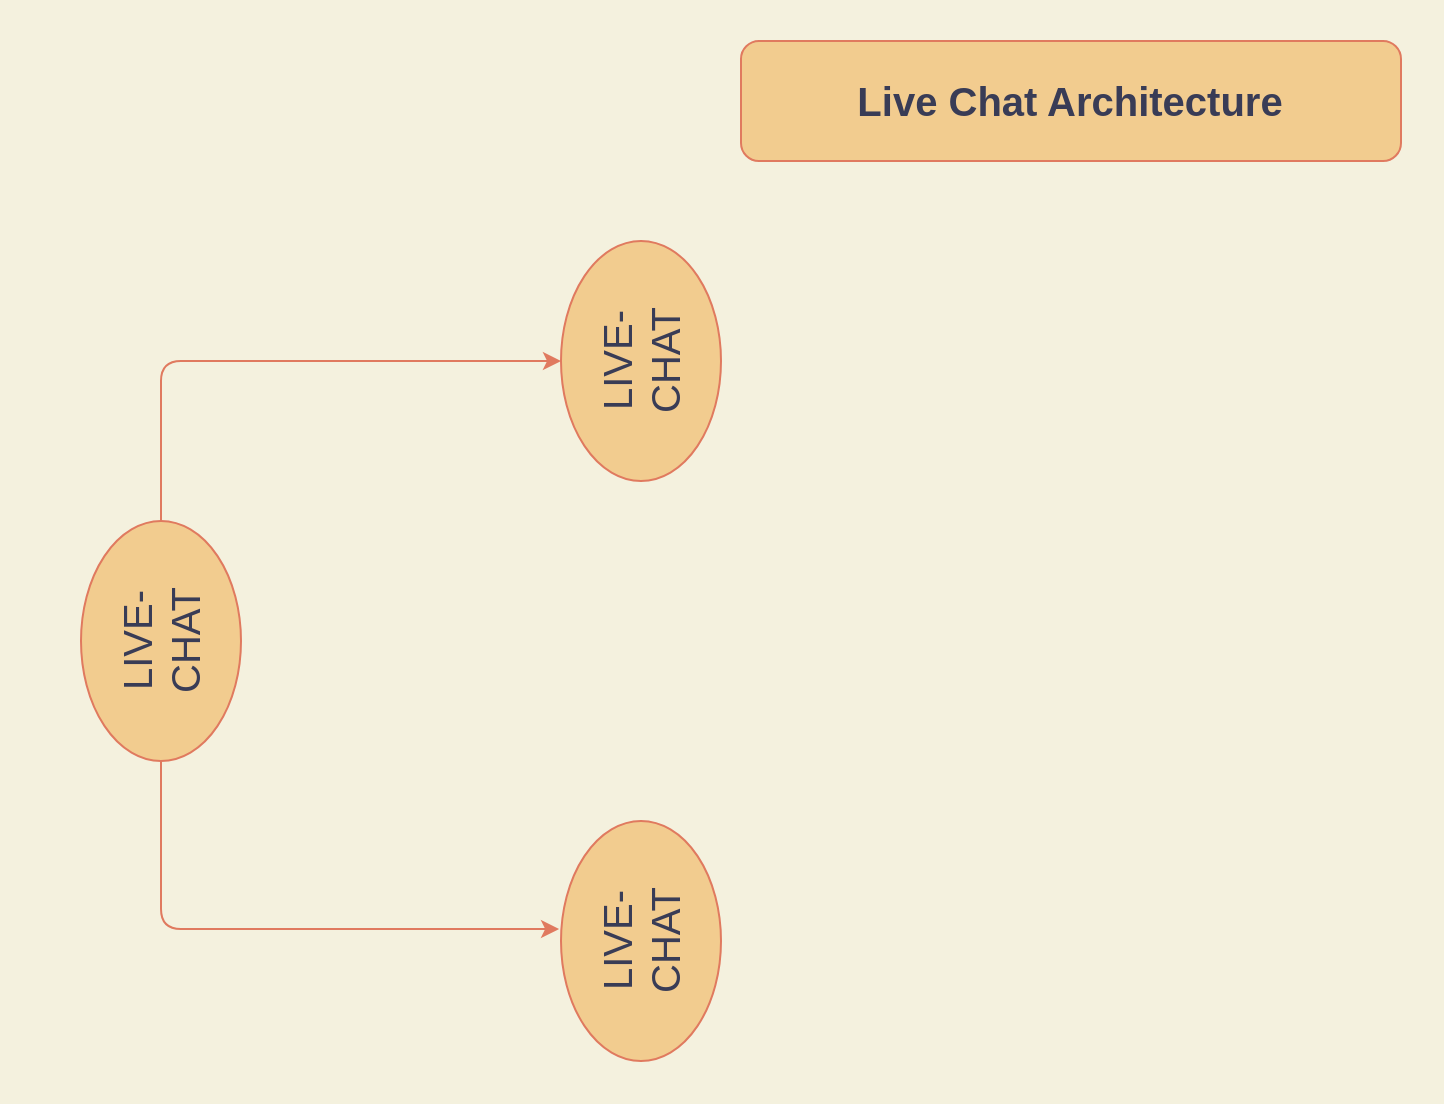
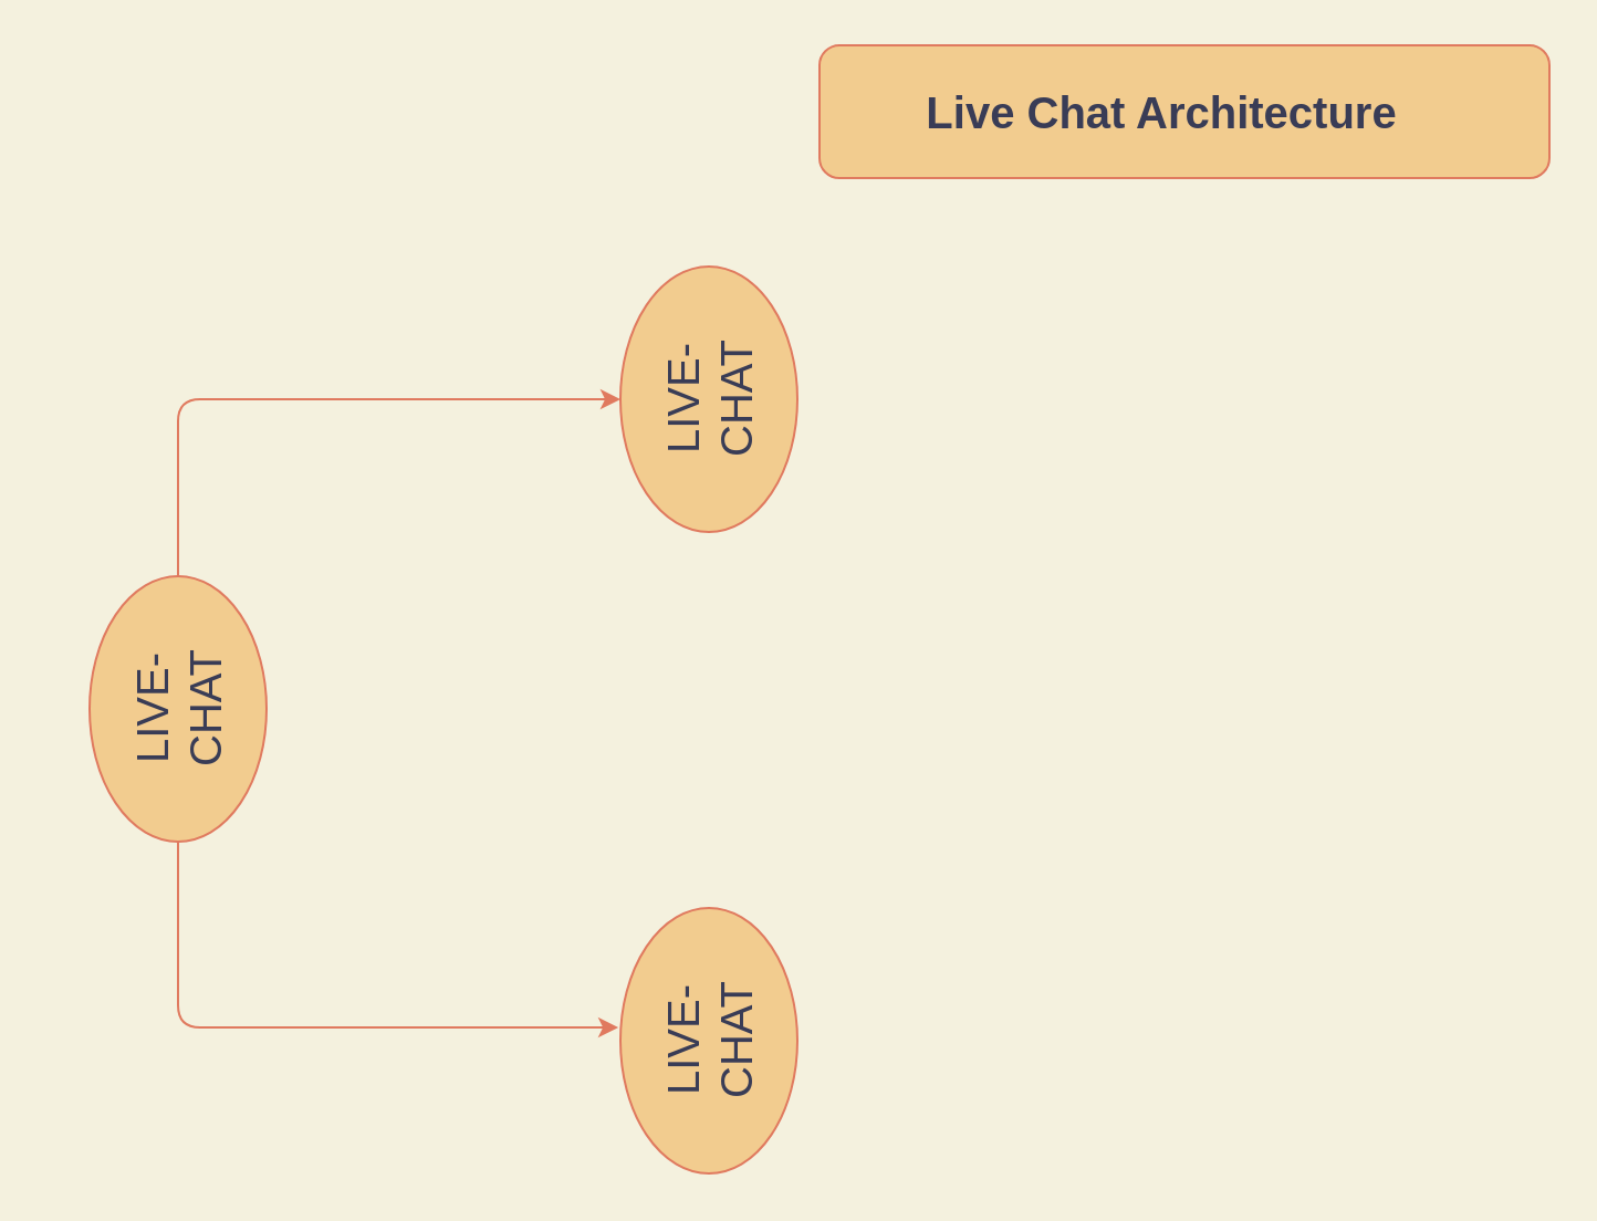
  <mxCell id="0" />
  <mxCell id="1" parent="0" />
  <mxCell id="2" value="" style="rounded=1;whiteSpace=wrap;html=1;fillColor=#F2CC8F;strokeColor=#E07A5F;fontColor=#393C56;" vertex="1" parent="1"><mxGeometry x="370" y="20" width="330" height="60" as="geometry" /></mxCell>
- <mxCell id="3" value="Live Chat Architecture" style="text;html=1;strokeColor=none;fillColor=none;align=center;verticalAlign=middle;whiteSpace=wrap;rounded=0;fontSize=20;fontStyle=1;fontColor=#393C56;" vertex="1" parent="1"><mxGeometry x="410" y="40" width="250" height="20" as="geometry" /></mxCell>
+ <mxCell id="3" value="Live Chat Architecture" style="text;html=1;strokeColor=none;fillColor=none;align=center;verticalAlign=middle;whiteSpace=wrap;rounded=0;fontSize=20;fontStyle=1;fontColor=#393C56;" vertex="1" parent="1"><mxGeometry x="400" y="40" width="250" height="20" as="geometry" /></mxCell>
  <mxCell id="4" value="" style="group" vertex="1" connectable="0" parent="1"><mxGeometry x="40" y="260" width="80" height="120" as="geometry" /></mxCell>
  <mxCell id="5" value="" style="ellipse;whiteSpace=wrap;html=1;rounded=0;sketch=0;fontColor=#393C56;strokeColor=#E07A5F;fillColor=#F2CC8F;rotation=-90;" vertex="1" parent="4"><mxGeometry x="-20.0" y="20" width="120" height="80" as="geometry" /></mxCell>
  <mxCell id="6" value="LIVE-CHAT" style="text;html=1;strokeColor=none;fillColor=none;align=center;verticalAlign=middle;whiteSpace=wrap;rounded=0;sketch=0;fontColor=#393C56;fontSize=20;rotation=-90;" vertex="1" parent="4"><mxGeometry x="5.0" y="50" width="70" height="20" as="geometry" /></mxCell>
  <mxCell id="7" value="" style="group" vertex="1" connectable="0" parent="1"><mxGeometry x="280" y="120" width="80" height="120" as="geometry" /></mxCell>
  <mxCell id="8" value="" style="ellipse;whiteSpace=wrap;html=1;rounded=0;sketch=0;fontColor=#393C56;strokeColor=#E07A5F;fillColor=#F2CC8F;rotation=-90;" vertex="1" parent="7"><mxGeometry x="-20.0" y="20" width="120" height="80" as="geometry" /></mxCell>
  <mxCell id="9" value="LIVE-CHAT" style="text;html=1;strokeColor=none;fillColor=none;align=center;verticalAlign=middle;whiteSpace=wrap;rounded=0;sketch=0;fontColor=#393C56;fontSize=20;rotation=-90;" vertex="1" parent="7"><mxGeometry x="5.0" y="50" width="70" height="20" as="geometry" /></mxCell>
  <mxCell id="10" value="" style="group" vertex="1" connectable="0" parent="1"><mxGeometry x="280" y="410" width="80" height="120" as="geometry" /></mxCell>
  <mxCell id="11" value="" style="ellipse;whiteSpace=wrap;html=1;rounded=0;sketch=0;fontColor=#393C56;strokeColor=#E07A5F;fillColor=#F2CC8F;rotation=-90;" vertex="1" parent="10"><mxGeometry x="-20.0" y="20" width="120" height="80" as="geometry" /></mxCell>
  <mxCell id="12" value="LIVE-CHAT" style="text;html=1;strokeColor=none;fillColor=none;align=center;verticalAlign=middle;whiteSpace=wrap;rounded=0;sketch=0;fontColor=#393C56;fontSize=20;rotation=-90;" vertex="1" parent="10"><mxGeometry x="5.0" y="50" width="70" height="20" as="geometry" /></mxCell>
  <mxCell id="13" value="" style="endArrow=classic;html=1;fontSize=20;fontColor=#393C56;strokeColor=#E07A5F;fillColor=#F2CC8F;entryX=0.5;entryY=0;entryDx=0;entryDy=0;" edge="1" parent="1" target="8"><mxGeometry width="50" height="50" relative="1" as="geometry"><mxPoint x="80" y="260" as="sourcePoint" /><mxPoint x="130" y="210" as="targetPoint" /><Array as="points"><mxPoint x="80" y="180" /></Array></mxGeometry></mxCell>
  <mxCell id="14" value="" style="endArrow=classic;html=1;fontSize=20;fontColor=#393C56;strokeColor=#E07A5F;fillColor=#F2CC8F;entryX=0.55;entryY=-0.012;entryDx=0;entryDy=0;entryPerimeter=0;" edge="1" parent="1" target="11"><mxGeometry width="50" height="50" relative="1" as="geometry"><mxPoint x="80" y="380" as="sourcePoint" /><mxPoint x="130" y="330" as="targetPoint" /><Array as="points"><mxPoint x="80" y="464" /></Array></mxGeometry></mxCell>
